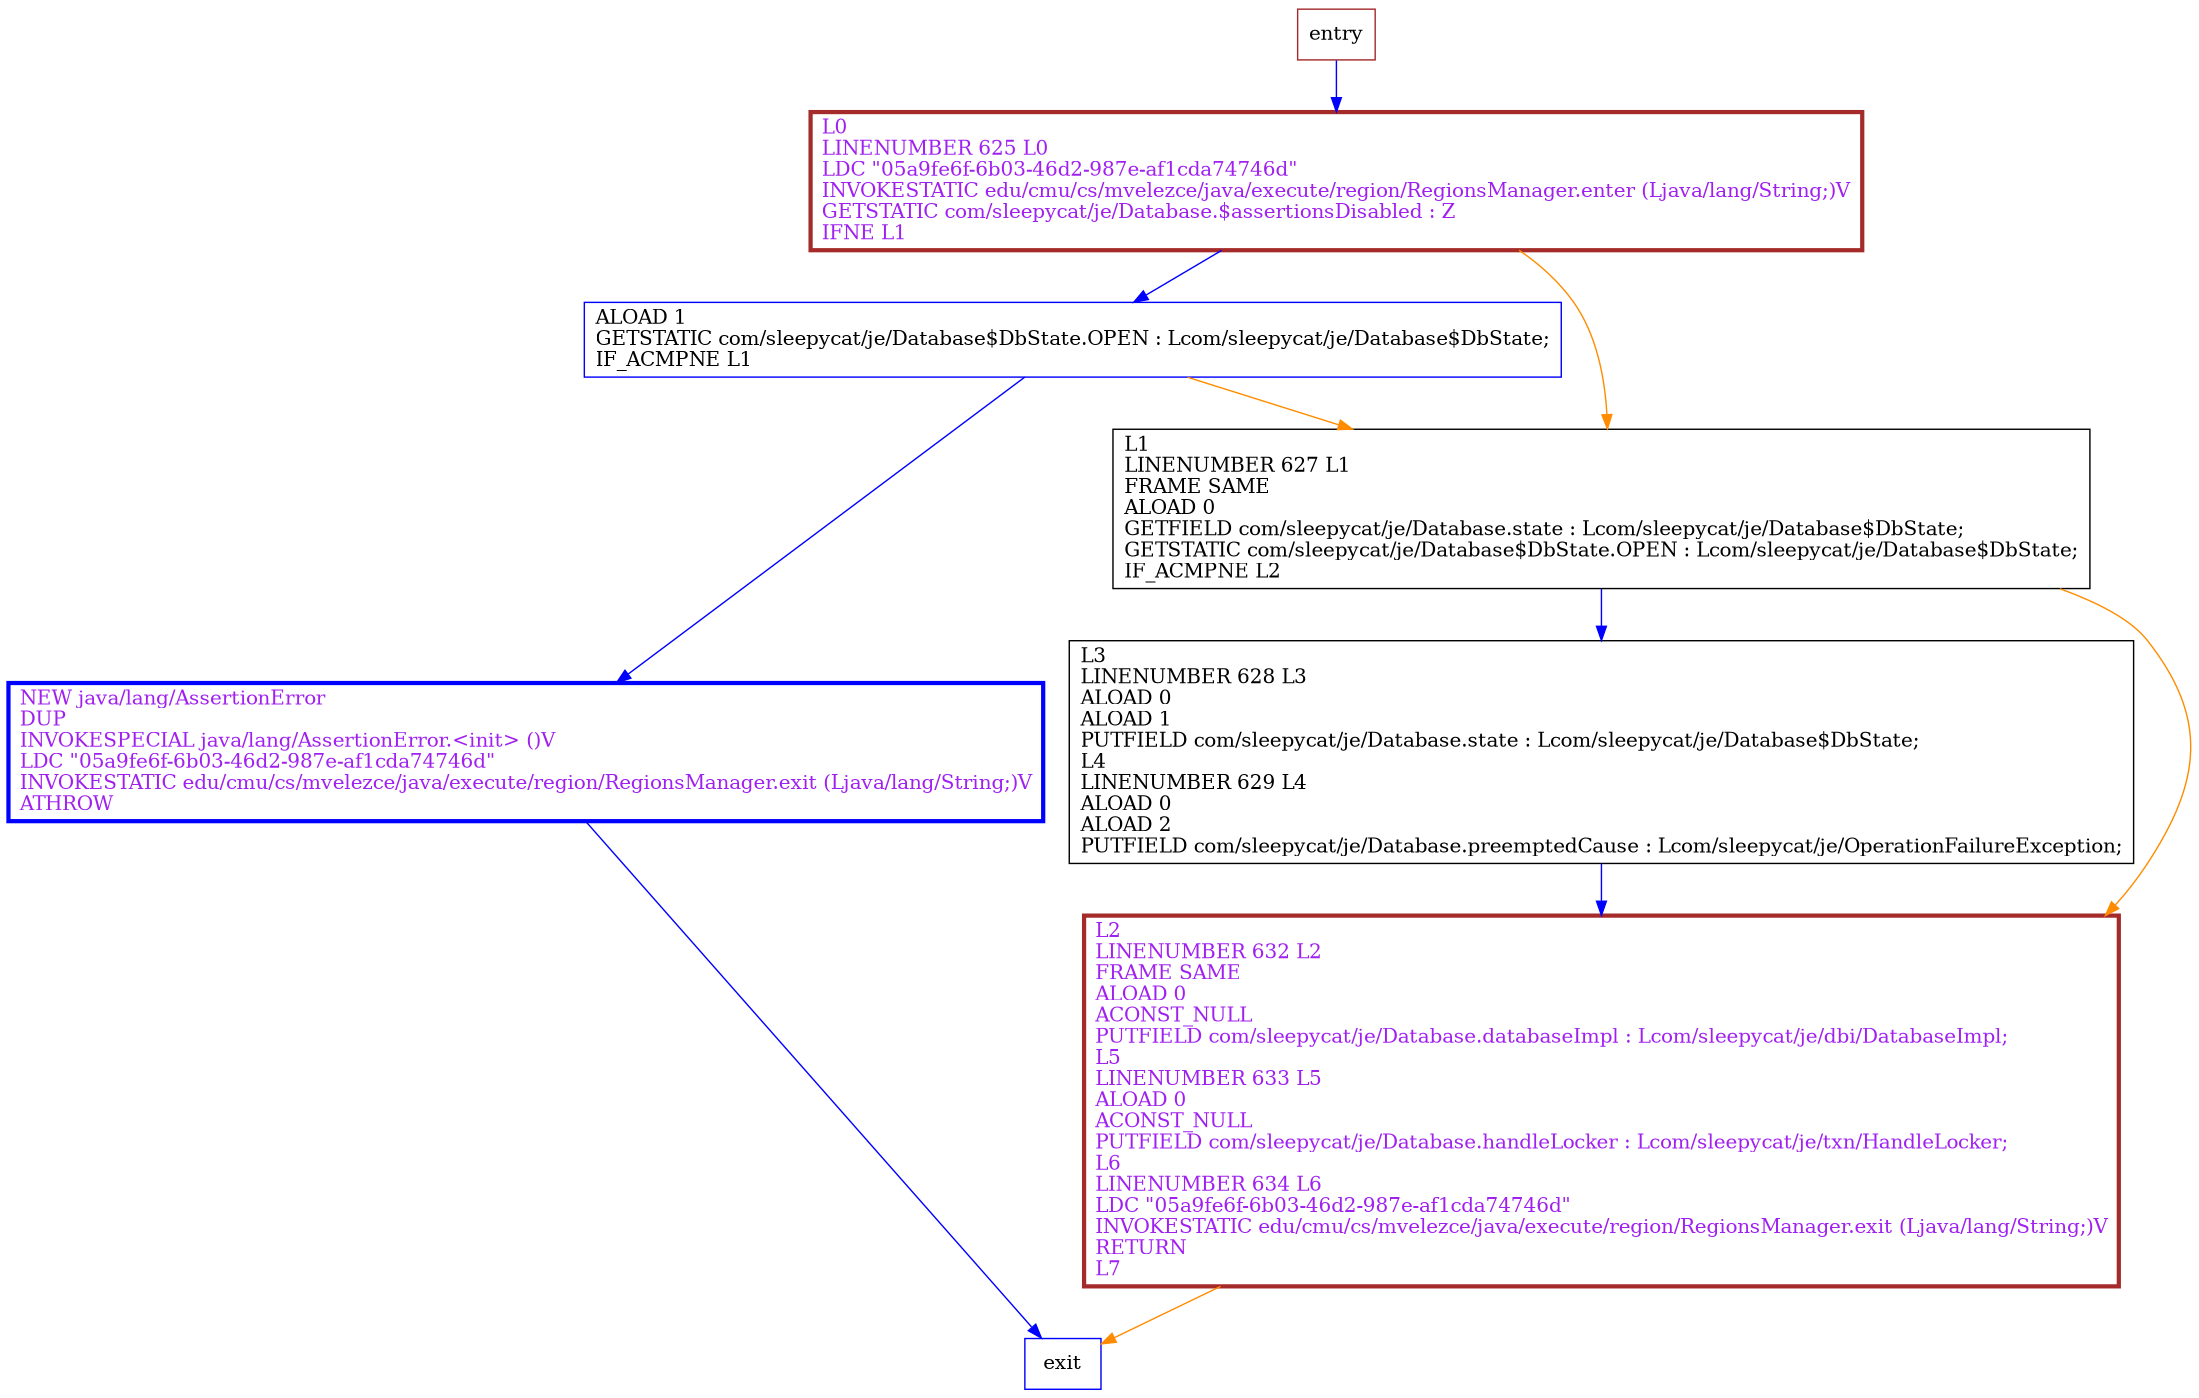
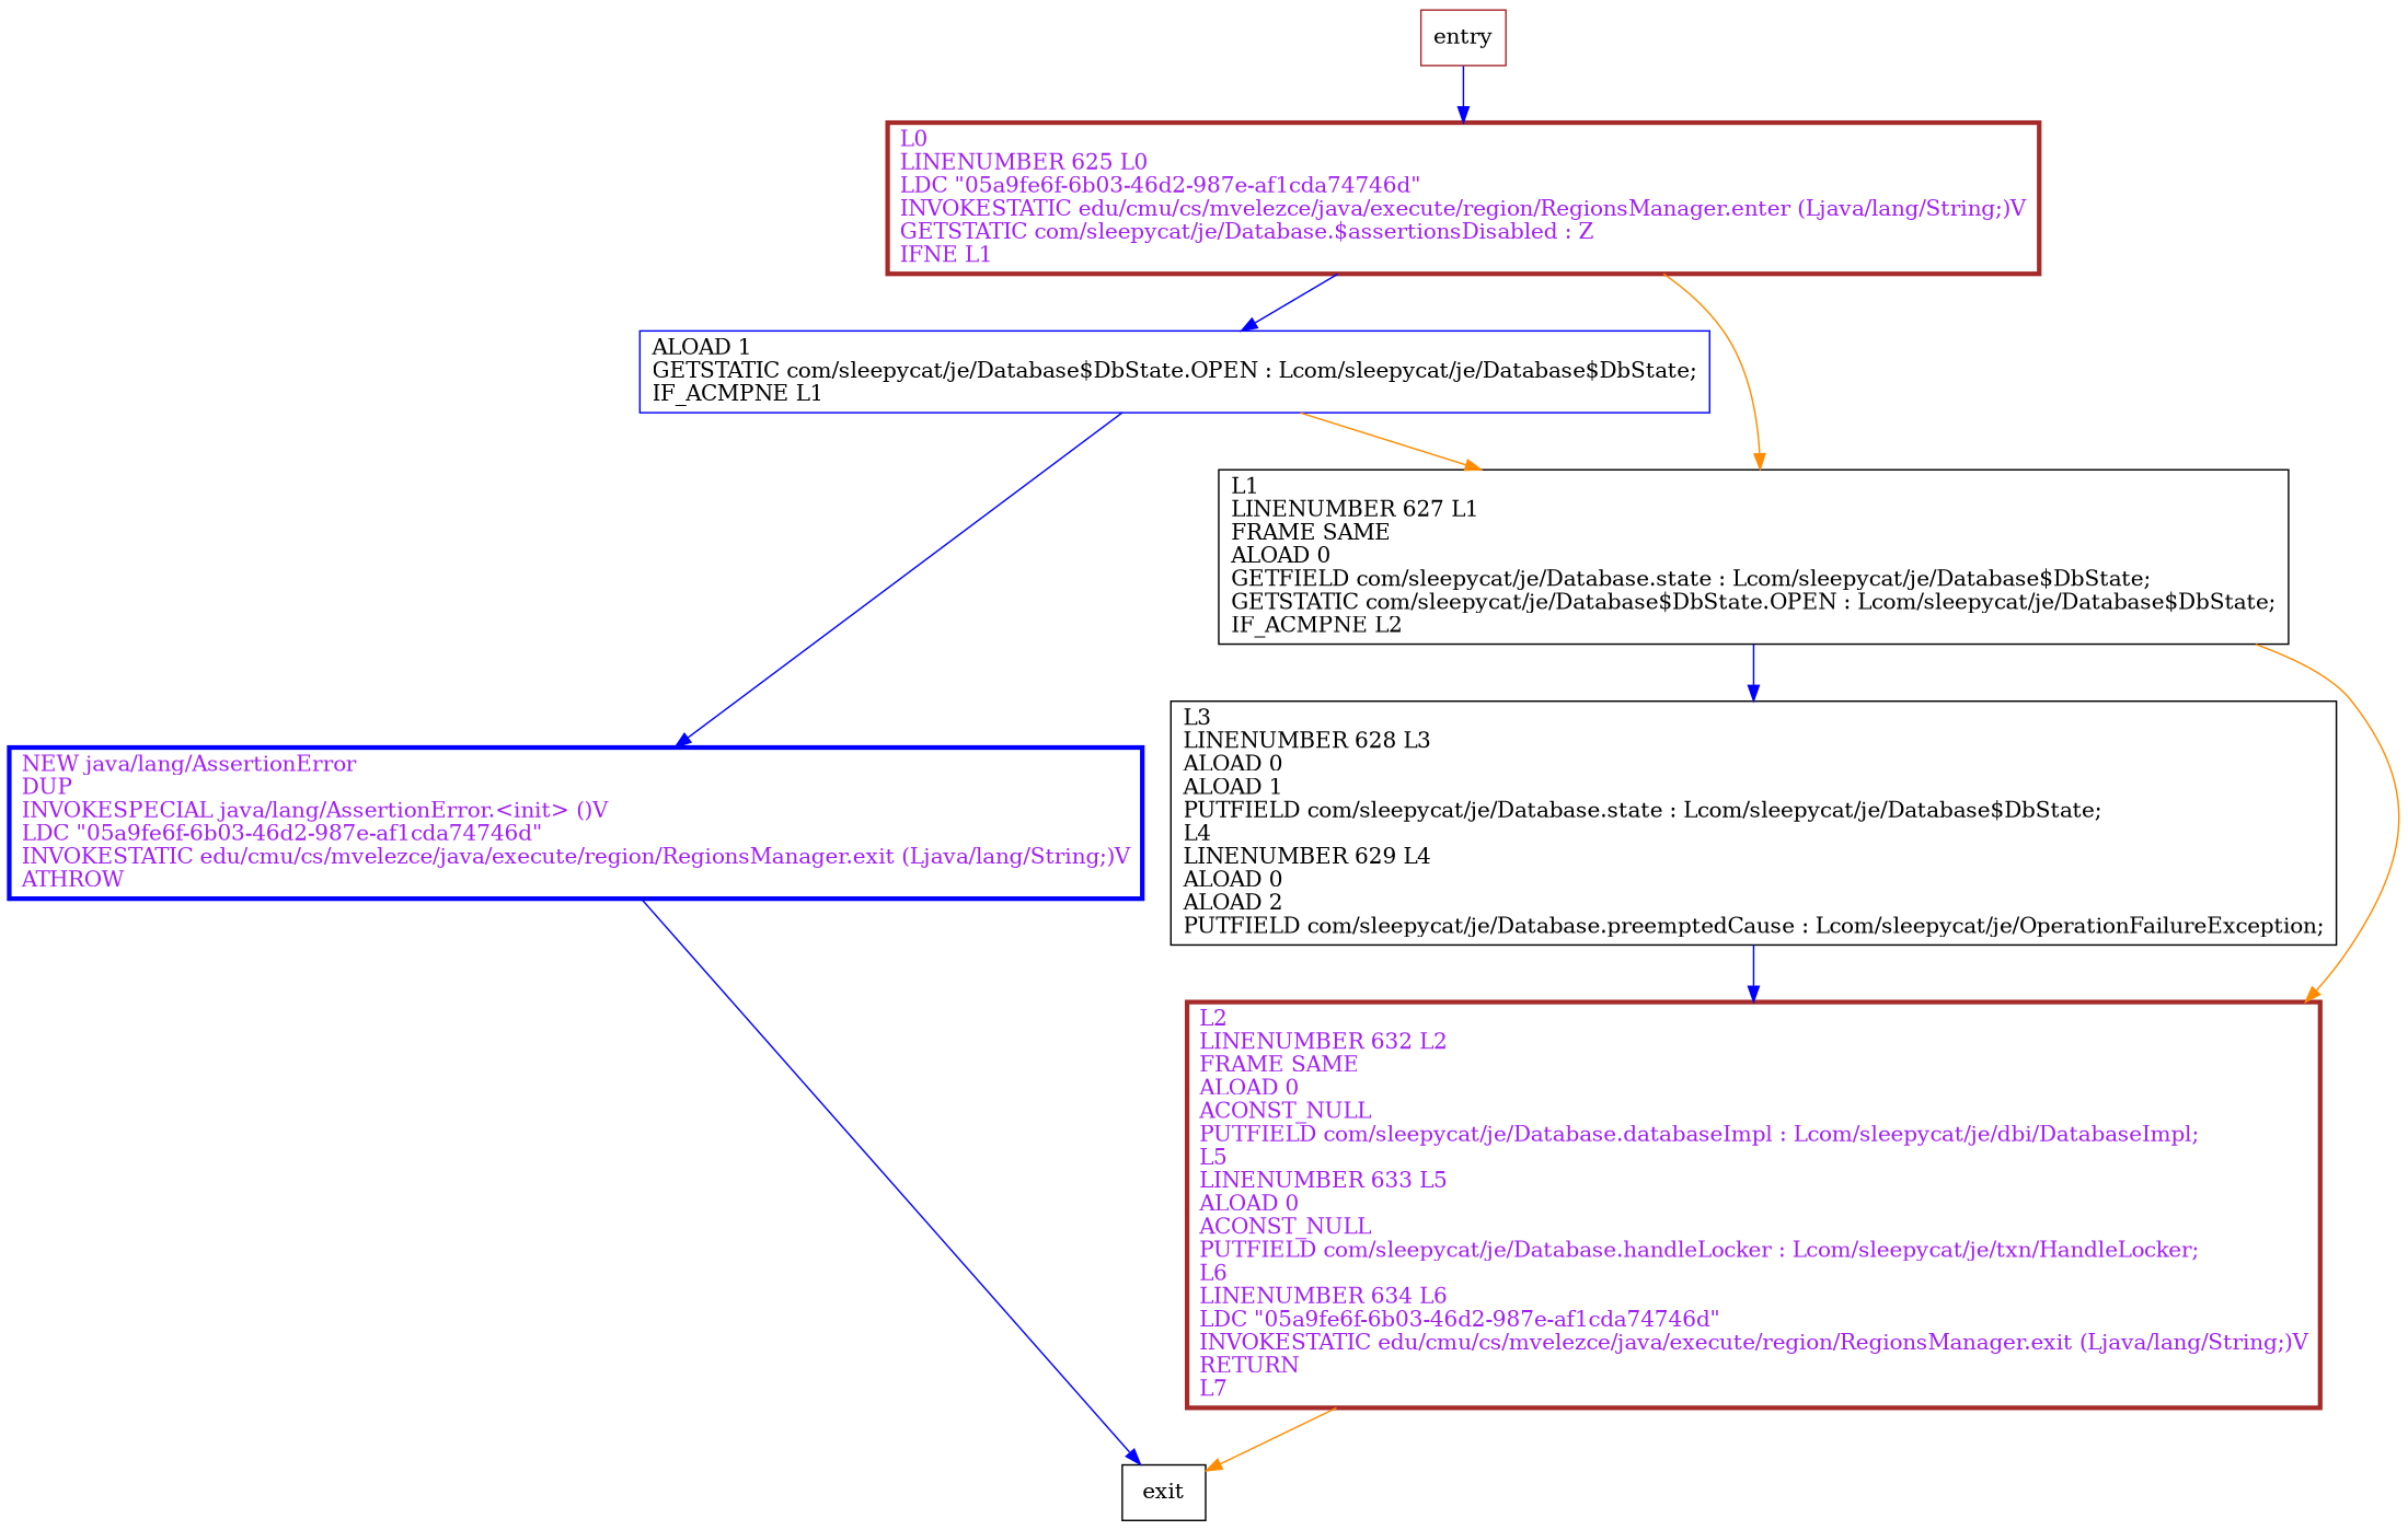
  digraph {
    node [shape=record color=brown]
    edge [color=blue]
    n1 [label="L3\lLINENUMBER 628 L3\lALOAD 0\lALOAD 1\lPUTFIELD com/sleepycat/je/Database.state : Lcom/sleepycat/je/Database$DbState;\lL4\lLINENUMBER 629 L4\lALOAD 0\lALOAD 2\lPUTFIELD com/sleepycat/je/Database.preemptedCause : Lcom/sleepycat/je/OperationFailureException;\l" color=black]
    n2 [fontcolor=purple label="L2\lLINENUMBER 632 L2\lFRAME SAME\lALOAD 0\lACONST_NULL\lPUTFIELD com/sleepycat/je/Database.databaseImpl : Lcom/sleepycat/je/dbi/DatabaseImpl;\lL5\lLINENUMBER 633 L5\lALOAD 0\lACONST_NULL\lPUTFIELD com/sleepycat/je/Database.handleLocker : Lcom/sleepycat/je/txn/HandleLocker;\lL6\lLINENUMBER 634 L6\lLDC \"05a9fe6f-6b03-46d2-987e-af1cda74746d\"\lINVOKESTATIC edu/cmu/cs/mvelezce/java/execute/region/RegionsManager.exit (Ljava/lang/String;)V\lRETURN\lL7\l" penwidth=3]
    n3 [label="ALOAD 1\lGETSTATIC com/sleepycat/je/Database$DbState.OPEN : Lcom/sleepycat/je/Database$DbState;\lIF_ACMPNE L1\l" color=blue]
    n4 [color=blue fontcolor=purple label="NEW java/lang/AssertionError\lDUP\lINVOKESPECIAL java/lang/AssertionError.\<init\> ()V\lLDC \"05a9fe6f-6b03-46d2-987e-af1cda74746d\"\lINVOKESTATIC edu/cmu/cs/mvelezce/java/execute/region/RegionsManager.exit (Ljava/lang/String;)V\lATHROW\l" penwidth=3]
    n5 [label="L1\lLINENUMBER 627 L1\lFRAME SAME\lALOAD 0\lGETFIELD com/sleepycat/je/Database.state : Lcom/sleepycat/je/Database$DbState;\lGETSTATIC com/sleepycat/je/Database$DbState.OPEN : Lcom/sleepycat/je/Database$DbState;\lIF_ACMPNE L2\l" color=black]
    n6 [fontcolor=purple label="L0\lLINENUMBER 625 L0\lLDC \"05a9fe6f-6b03-46d2-987e-af1cda74746d\"\lINVOKESTATIC edu/cmu/cs/mvelezce/java/execute/region/RegionsManager.enter (Ljava/lang/String;)V\lGETSTATIC com/sleepycat/je/Database.$assertionsDisabled : Z\lIFNE L1\l" penwidth=3]
-   exit [color=blue]
+   exit [color=black]
    entry
    n1 -> n2
    n2 -> exit [color=darkorange]
    n3 -> n4
    n3 -> n5 [color=darkorange]
    n4 -> exit
    n5 -> n1
    n5 -> n2 [color=darkorange]
    n6 -> n3
    n6 -> n5 [color=darkorange]
    entry -> n6
  }
